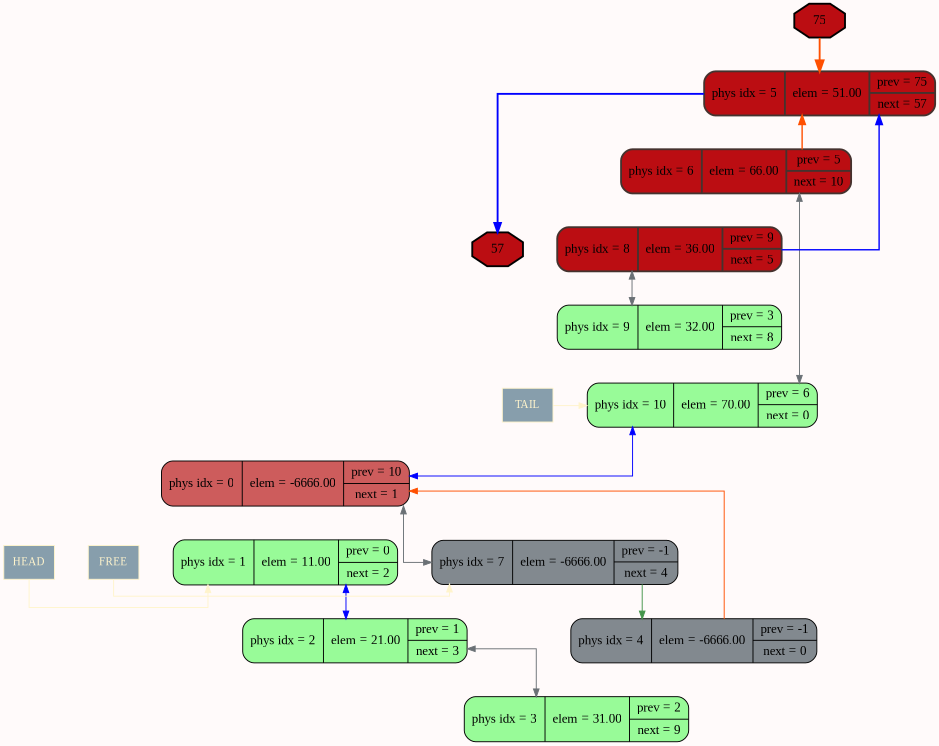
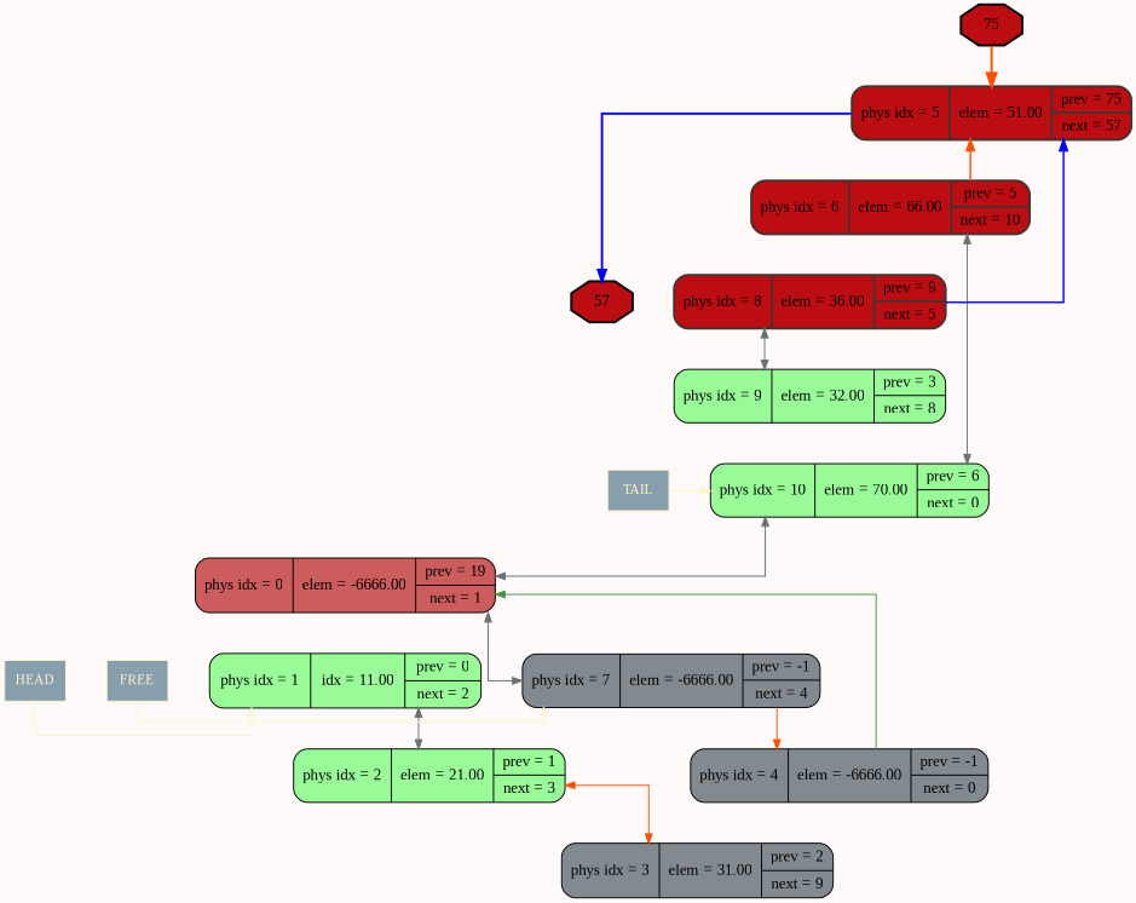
  digraph {
    bgcolor="#FFFAFA"
    fontname="Liberation Serif"
    nodesep=0.5
    rankdir=TB
    splines=ortho
    node [color="#000000" fillcolor="#bb0d12" fontname="Liberation Serif" penwidth=1.0 shape=Mrecord style=filled]
    edge [arrowsize=0.85 fontname="Liberation Serif" penwidth=1 weight=0]
    n1 [color=" #45322E" label="phys idx = 5 | elem = 51.00 | {prev = 75 | next = 57}" penwidth=2.0]
    n2 [label=75 penwidth=2.0 shape=octagon]
    n3 [label=57 penwidth=2.0 shape=octagon]
-   n4 [fillcolor="#CD5C5C" label="phys idx = 0 | elem = -6666.00 | {prev = 10 | next = 1}"]
-   n5 [fillcolor="#98FB98" label="phys idx = 1 | elem = 11.00 | {prev = 0 | next = 2}"]
+   n4 [fillcolor="#CD5C5C" label="phys idx = 0 | elem = -6666.00 | {prev = 19 | next = 1}"]
+   n5 [fillcolor="#98FB98" label="phys idx = 1 | idx = 11.00 | {prev = 0 | next = 2}"]
    n6 [fillcolor="#98FB98" label="phys idx = 2 | elem = 21.00 | {prev = 1 | next = 3}"]
-   n7 [fillcolor="#98FB98" label="phys idx = 3 | elem = 31.00 | {prev = 2 | next = 9}"]
+   n7 [fillcolor="#82898F" label="phys idx = 3 | elem = 31.00 | {prev = 2 | next = 9}"]
    n8 [fillcolor="#98FB98" label="phys idx = 9 | elem = 32.00 | {prev = 3 | next = 8}"]
    n9 [color=" #45322E" label="phys idx = 6 | elem = 66.00 | {prev = 5 | next = 10}" penwidth=2.0]
    n10 [color=" #45322E" label="phys idx = 8 | elem = 36.00 | {prev = 9 | next = 5}" penwidth=2.0]
    n11 [fillcolor="#98FB98" label="phys idx = 10 | elem = 70.00 | {prev = 6 | next = 0}"]
    n12 [fillcolor="#82898F" label="phys idx = 4 | elem = -6666.00 | {prev = -1 | next = 0} "]
    n13 [fillcolor="#82898F" label="phys idx = 7 | elem = -6666.00 | {prev = -1 | next = 4} "]
    n14 [color="#FFF4CC" fillcolor="#879eac" fontcolor="#FFF4CC" fontsize=12 label=HEAD shape=box penwidth=""]
    n15 [color="#FFF4CC" fillcolor="#879eac" fontcolor="#FFF4CC" fontsize=12 label=TAIL shape=box penwidth=""]
    n16 [color="#FFF4CC" fillcolor="#879eac" fontcolor="#FFF4CC" fontsize=12 label=FREE shape=box penwidth=""]
    subgraph sub_1 {
      n4
      n5
      n6
      n7
      n8
      n9
      n10
      n11
      n12
      n13
      subgraph sub_2 {
        rank=below
        n1
        n2
        n3
      }
      subgraph sub_3 {
        rank=below
        n1
        n2
      }
      subgraph sub_4 {
        rank=below
        n1
        n3
      }
    }
    subgraph sub_5 {
      subgraph sub_6 {
        rank=same
        n13
        n16
      }
      subgraph sub_7 {
        rank=same
        n11
        n15
      }
      subgraph sub_8 {
        rank=same
        n5
        n14
      }
    }
    n1 -> n3 [arrowsize=1. color="#0000FF" penwidth=2]
    n1 -> n9 [style=invis weight=10000 arrowsize="" penwidth=""]
    n1 -> n9 [arrowsize=1 color="#FF4F00" dir=back penwidth=1.5]
    n2 -> n1 [arrowsize=1.2 color="#FF4F00" penwidth=2]
    n4 -> n5 [style=invis weight=10000 arrowsize="" penwidth=""]
    n4 -> n13 [color="#6A7075" dir=both]
    n5 -> n6 [style=invis weight=10000 arrowsize="" penwidth=""]
-   n5 -> n6 [color="#0000FF" dir=both]
+   n5 -> n6 [color="#6A7075" dir=both]
    n6 -> n7 [style=invis weight=10000 arrowsize="" penwidth=""]
-   n6 -> n7 [color="#6A7075" dir=both]
+   n6 -> n7 [color="#FF4F00" dir=both]
    n7 -> n1 [style=invis weight=10000 arrowsize="" penwidth=""]
    n8 -> n10 [color="#6A7075" dir=both]
    n8 -> n11 [style=invis weight=10000 arrowsize="" penwidth=""]
    n9 -> n10 [style=invis weight=10000 arrowsize="" penwidth=""]
    n9 -> n11 [color="#6A7075" dir=both]
    n10 -> n1 [arrowsize=1 color="#0000FF" penwidth=1.5]
    n10 -> n8 [style=invis weight=10000 arrowsize="" penwidth=""]
-   n11 -> n4 [color="#0000FF" dir=both]
+   n11 -> n4 [color="#6A7075" dir=both]
    n11 -> n12 [style=invis weight=10000 arrowsize="" penwidth=""]
-   n12 -> n4 [color="#FF4F00"]
+   n12 -> n4 [color="#44944A"]
    n12 -> n13 [style=invis weight=10000 arrowsize="" penwidth=""]
-   n13 -> n12 [color="#44944A"]
+   n13 -> n12 [color="#FF4F00"]
    n14 -> n5 [color="#FFF4CC" constraint=false style=solid]
    n15 -> n11 [color="#FFF4CC" constraint=false style=solid]
    n16 -> n13 [color="#FFF4CC" constraint=false style=solid]
  }
